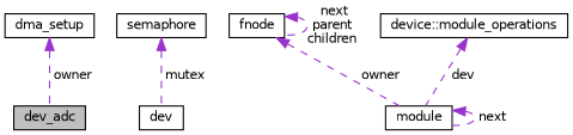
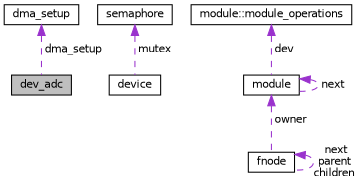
  digraph {
    node [color=black fillcolor=white fontname=Helvetica fontsize=10 shape=record style=filled]
    edge [color=darkorchid3 dir=back fontname=Helvetica fontsize=10 labelfontname=Helvetica labelfontsize=10 style=dashed]
    n1 [fillcolor=grey75 fontcolor=black height=0.2 label=dev_adc width=0.4]
    n2 [height=0.2 label=dma_setup width=0.4]
-   n3 [height=0.2 label=dev width=0.4]
+   n3 [height=0.2 label=device width=0.4]
    n4 [height=0.2 label=fnode width=0.4]
    n5 [height=0.2 label=module width=0.4]
-   n6 [height=0.2 label="device::module_operations" width=0.4]
+   n6 [height=0.2 label="module::module_operations" width=0.4]
    n7 [height=0.2 label=semaphore width=0.4]
-   n2 -> n1 [label=" owner"]
+   n2 -> n1 [label=" dma_setup"]
    n4 -> n4 [label=" next\nparent\nchildren"]
-   n4 -> n5 [label=" owner"]
+   n5 -> n4 [label=" owner"]
    n5 -> n5 [label=" next"]
    n6 -> n5 [label=" dev"]
    n7 -> n3 [label=" mutex"]
  }
